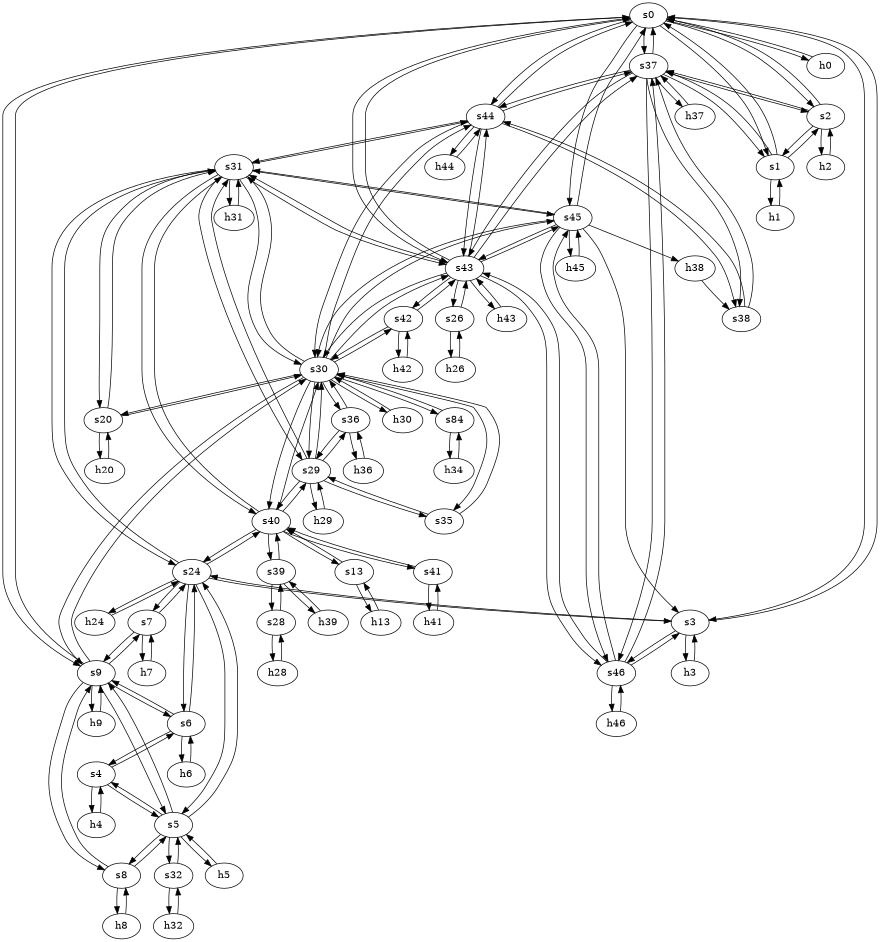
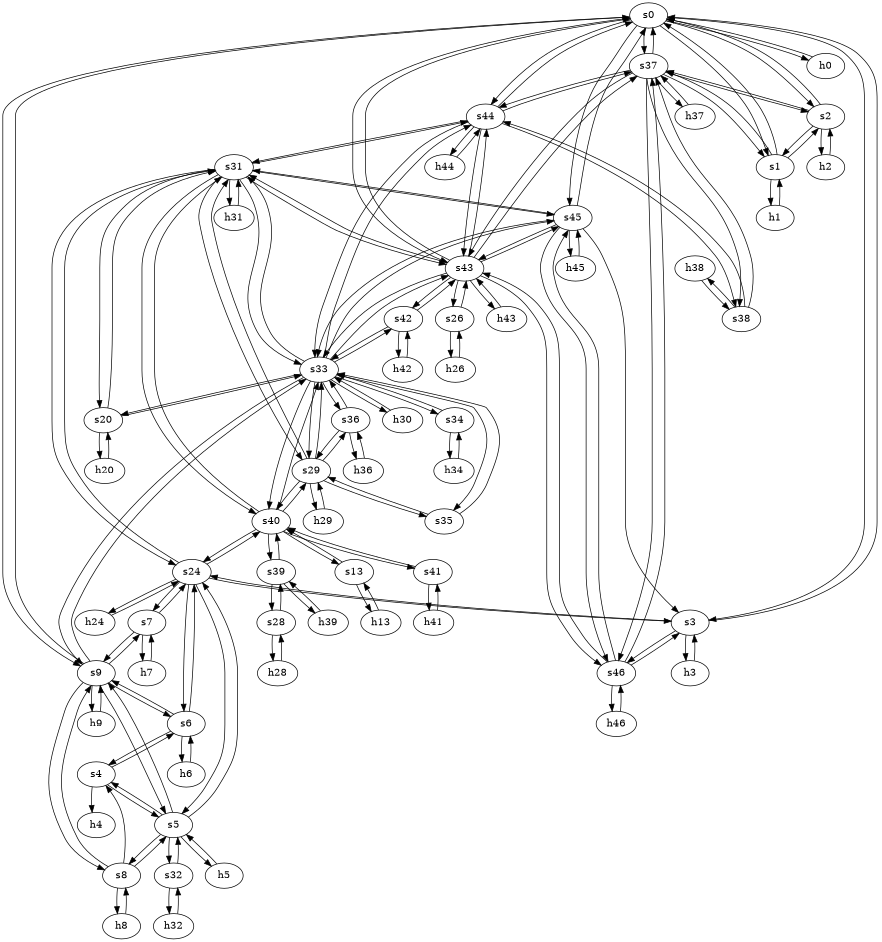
  strict digraph {
    node [type=switch]
    edge [capacity="1Gbps" cost=1 dst_port=1 src_port=1]
    s0
    s37
    s45
    s44
    s2
    s43
    s3
    s9
    h0 [ip="111.0.0.0" mac="00:00:00:00:0:0" type=host]
    s1
    s46
    s38
    h37 [ip="111.0.37.37" mac="00:00:00:00:37:37" type=host]
    h45 [ip="111.0.45.45" mac="00:00:00:00:45:45" type=host]
-   s30
+   s30 [label=s33]
    s31
    h44 [ip="111.0.44.44" mac="00:00:00:00:44:44" type=host]
    h2 [ip="111.0.2.2" mac="00:00:00:00:2:2" type=host]
    h43 [ip="111.0.43.43" mac="00:00:00:00:43:43" type=host]
    s42
    s26
    s24
    h3 [ip="111.0.3.3" mac="00:00:00:00:3:3" type=host]
    s7
    s5
    s8
    s6
    h9 [ip="111.0.9.9" mac="00:00:00:00:9:9" type=host]
    h1 [ip="111.0.1.1" mac="00:00:00:00:1:1" type=host]
    h46 [ip="111.0.46.46" mac="00:00:00:00:46:46" type=host]
    h38 [ip="111.0.38.38" mac="00:00:00:00:38:38" type=host]
    s40
    s20
    s29
    s35
-   s34 [label=s84]
+   s34
    s36
    h30 [ip="111.0.30.30" mac="00:00:00:00:30:30" type=host]
    h31 [ip="111.0.31.31" mac="00:00:00:00:31:31" type=host]
    h42 [ip="111.0.42.42" mac="00:00:00:00:42:42" type=host]
    h26 [ip="111.0.26.26" mac="00:00:00:00:26:26" type=host]
    h24 [ip="111.0.24.24" mac="00:00:00:00:24:24" type=host]
    h7 [ip="111.0.7.7" mac="00:00:00:00:7:7" type=host]
    h5 [ip="111.0.5.5" mac="00:00:00:00:5:5" type=host]
    s4
    s32
    h8 [ip="111.0.8.8" mac="00:00:00:00:8:8" type=host]
    h6 [ip="111.0.6.6" mac="00:00:00:00:6:6" type=host]
    s41
    s39
    s13
    h20 [ip="111.0.20.20" mac="00:00:00:00:20:20" type=host]
    h4 [ip="111.0.4.4" mac="00:00:00:00:4:4" type=host]
    h32 [ip="111.0.32.32" mac="00:00:00:00:32:32" type=host]
    h41 [ip="111.0.41.41" mac="00:00:00:00:41:41" type=host]
    h29 [ip="111.0.29.29" mac="00:00:00:00:29:29" type=host]
    h39 [ip="111.0.39.39" mac="00:00:00:00:39:39" type=host]
    s28
    h13 [ip="111.0.13.13" mac="00:00:00:00:13:13" type=host]
    h34 [ip="111.0.34.34" mac="00:00:00:00:34:34" type=host]
    h36 [ip="111.0.36.36" mac="00:00:00:00:36:36" type=host]
    h28 [ip="111.0.28.28" mac="00:00:00:00:28:28" type=host]
    s0 -> s37 [dst_port=5 src_port=17]
    s0 -> s45 [dst_port=3 src_port=32]
    s0 -> s44 [dst_port=6 src_port=30]
    s0 -> s2 [dst_port=3 src_port=7]
    s0 -> s43 [dst_port=6 src_port=25]
    s0 -> s3 [dst_port=7 src_port=13]
    s0 -> s9 [dst_port=4 src_port=20]
    s0 -> h0
    s0 -> s1 [dst_port=5 src_port=5]
    s37 -> s0 [dst_port=17 src_port=5]
    s37 -> s44 [dst_port=29 src_port=21]
    s37 -> s2 [dst_port=7 src_port=10]
    s37 -> s43 [dst_port=29 src_port=16]
    s37 -> s1 [dst_port=10 src_port=8]
    s37 -> s46 [dst_port=7 src_port=24]
    s37 -> s38 [dst_port=2 src_port=11]
    s37 -> h37
    s45 -> s0 [dst_port=32 src_port=3]
    s45 -> s43 [dst_port=40 src_port=19]
    s45 -> s3 [dst_port=12 src_port=5]
    s45 -> s46 [dst_port=13 src_port=22]
    s45 -> h45
    s45 -> s30 [dst_port=54 src_port=10]
    s45 -> s31 [dst_port=47 src_port=15]
    s44 -> s0 [dst_port=30 src_port=6]
    s44 -> s37 [dst_port=21 src_port=29]
    s44 -> s43 [dst_port=36 src_port=34]
    s44 -> s38 [dst_port=3 src_port=30]
    s44 -> s30 [dst_port=49 src_port=17]
    s44 -> s31 [dst_port=42 src_port=24]
    s44 -> h44
    s2 -> s0 [dst_port=7 src_port=3]
    s2 -> s37 [dst_port=10 src_port=7]
    s2 -> s1 [dst_port=7 src_port=5]
    s2 -> h2
    s43 -> s0 [dst_port=25 src_port=6]
    s43 -> s37 [dst_port=16 src_port=29]
    s43 -> s45 [dst_port=19 src_port=40]
    s43 -> s44 [dst_port=34 src_port=36]
    s43 -> s46 [dst_port=10 src_port=43]
    s43 -> s30 [dst_port=38 src_port=16]
    s43 -> s31 [dst_port=35 src_port=24]
    s43 -> h43
    s43 -> s42 [dst_port=6 src_port=32]
    s43 -> s26 [dst_port=2 src_port=7]
    s3 -> s0 [dst_port=13 src_port=7]
    s3 -> s46 [dst_port=4 src_port=15]
    s3 -> s24 [dst_port=4 src_port=10]
    s3 -> h3
    s9 -> s0 [dst_port=20 src_port=4]
    s9 -> s30 [dst_port=7 src_port=18]
    s9 -> s7 [dst_port=3 src_port=10]
    s9 -> s5 [dst_port=11 src_port=7]
    s9 -> s8 [dst_port=5 src_port=12]
    s9 -> s6 [dst_port=7 src_port=9]
    s9 -> h9
    h0 -> s0
    s1 -> s0 [dst_port=5 src_port=5]
    s1 -> s37 [dst_port=8 src_port=10]
    s1 -> s2 [dst_port=5 src_port=7]
    s1 -> h1
    s46 -> s37 [dst_port=24 src_port=7]
    s46 -> s45 [dst_port=22 src_port=13]
    s46 -> s43 [dst_port=43 src_port=10]
    s46 -> s3 [dst_port=15 src_port=4]
    s46 -> h46
    s38 -> s37 [dst_port=11 src_port=2]
    s38 -> s44 [dst_port=30 src_port=3]
-   s45 -> h38
+   s38 -> h38
    h37 -> s37
    h45 -> s45
    s30 -> s45 [dst_port=10 src_port=54]
    s30 -> s44 [dst_port=17 src_port=49]
    s30 -> s43 [dst_port=16 src_port=38]
    s30 -> s9 [dst_port=18 src_port=7]
    s30 -> s31 [dst_port=24 src_port=68]
    s30 -> s42 [dst_port=3 src_port=29]
    s30 -> s40 [dst_port=12 src_port=27]
    s30 -> s20 [dst_port=4 src_port=10]
    s30 -> s29 [dst_port=12 src_port=15]
    s30 -> s35 [dst_port=3 src_port=17]
    s30 -> s34 [dst_port=2 src_port=16]
    s30 -> s36 [dst_port=7 src_port=20]
    s30 -> h30
    s31 -> s45 [dst_port=15 src_port=47]
    s31 -> s44 [dst_port=24 src_port=42]
    s31 -> s43 [dst_port=24 src_port=35]
    s31 -> s30 [dst_port=68 src_port=24]
    s31 -> s24 [dst_port=14 src_port=5]
    s31 -> s40 [dst_port=15 src_port=27]
    s31 -> s20 [dst_port=5 src_port=2]
    s31 -> s29 [dst_port=17 src_port=10]
    s31 -> h31
    h44 -> s44
    h2 -> s2
    h43 -> s43
    s42 -> s43 [dst_port=32 src_port=6]
    s42 -> s30 [dst_port=29 src_port=3]
    s42 -> h42
    s26 -> s43 [dst_port=7 src_port=2]
    s26 -> h26
    s24 -> s3 [dst_port=10 src_port=4]
    s24 -> s31 [dst_port=5 src_port=14]
    s24 -> s7 [dst_port=2 src_port=10]
    s24 -> s5 [dst_port=6 src_port=7]
    s24 -> s6 [dst_port=5 src_port=9]
    s24 -> s40 [dst_port=3 src_port=11]
    s24 -> h24
    h3 -> s3
    s7 -> s9 [dst_port=10 src_port=3]
    s7 -> s24 [dst_port=10 src_port=2]
    s7 -> h7
    s5 -> s9 [dst_port=7 src_port=11]
    s5 -> s24 [dst_port=7 src_port=6]
    s5 -> s8 [dst_port=3 src_port=8]
    s5 -> h5
    s5 -> s4 [dst_port=3 src_port=3]
    s5 -> s32 [dst_port=3 src_port=13]
    s8 -> s9 [dst_port=12 src_port=5]
    s8 -> s5 [dst_port=8 src_port=3]
    s8 -> h8
    s6 -> s9 [dst_port=9 src_port=7]
    s6 -> s24 [dst_port=9 src_port=5]
    s6 -> s4 [dst_port=5 src_port=3]
    s6 -> h6
    h9 -> s9
    h1 -> s1
    h46 -> s46
    h38 -> s38
    s40 -> s30 [dst_port=27 src_port=12]
    s40 -> s31 [dst_port=27 src_port=15]
    s40 -> s24 [dst_port=11 src_port=3]
    s40 -> s29 [dst_port=3 src_port=5]
    s40 -> s41 [dst_port=6 src_port=22]
    s40 -> s39 [dst_port=4 src_port=17]
    s40 -> s13 [dst_port=2 src_port=2]
    s20 -> s30 [dst_port=10 src_port=4]
    s20 -> s31 [dst_port=2 src_port=5]
    s20 -> h20
    s29 -> s30 [dst_port=15 src_port=12]
    s29 -> s31 [dst_port=10 src_port=17]
    s29 -> s40 [dst_port=5 src_port=3]
    s29 -> s35 [dst_port=2 src_port=4]
    s29 -> s36 [dst_port=4 src_port=7]
    s29 -> h29
    s35 -> s30 [dst_port=17 src_port=3]
    s35 -> s29 [dst_port=4 src_port=2]
    s34 -> s30 [dst_port=16 src_port=2]
    s34 -> h34
    s36 -> s30 [dst_port=20 src_port=7]
    s36 -> s29 [dst_port=7 src_port=4]
    s36 -> h36
    h30 -> s30
    h31 -> s31
    h42 -> s42
    h26 -> s26
    h24 -> s24
    h7 -> s7
    h5 -> s5
    s4 -> s5 [dst_port=3 src_port=3]
    s4 -> s6 [dst_port=3 src_port=5]
    s4 -> h4
    s32 -> s5 [dst_port=13 src_port=3]
    s32 -> h32
    h8 -> s8
    h6 -> s6
    s41 -> s40 [dst_port=22 src_port=6]
    s41 -> h41
    s39 -> s40 [dst_port=17 src_port=4]
    s39 -> h39
    s39 -> s28 [dst_port=2 src_port=2]
    s13 -> s40 [dst_port=2 src_port=2]
    s13 -> h13
    h20 -> s20
-   h4 -> s4
+   s8 -> s4
    h32 -> s32
    h41 -> s41
    h29 -> s29
    h39 -> s39
    s28 -> s39 [dst_port=2 src_port=2]
    s28 -> h28
    h13 -> s13
    h34 -> s34
    h36 -> s36
    h28 -> s28
  }
